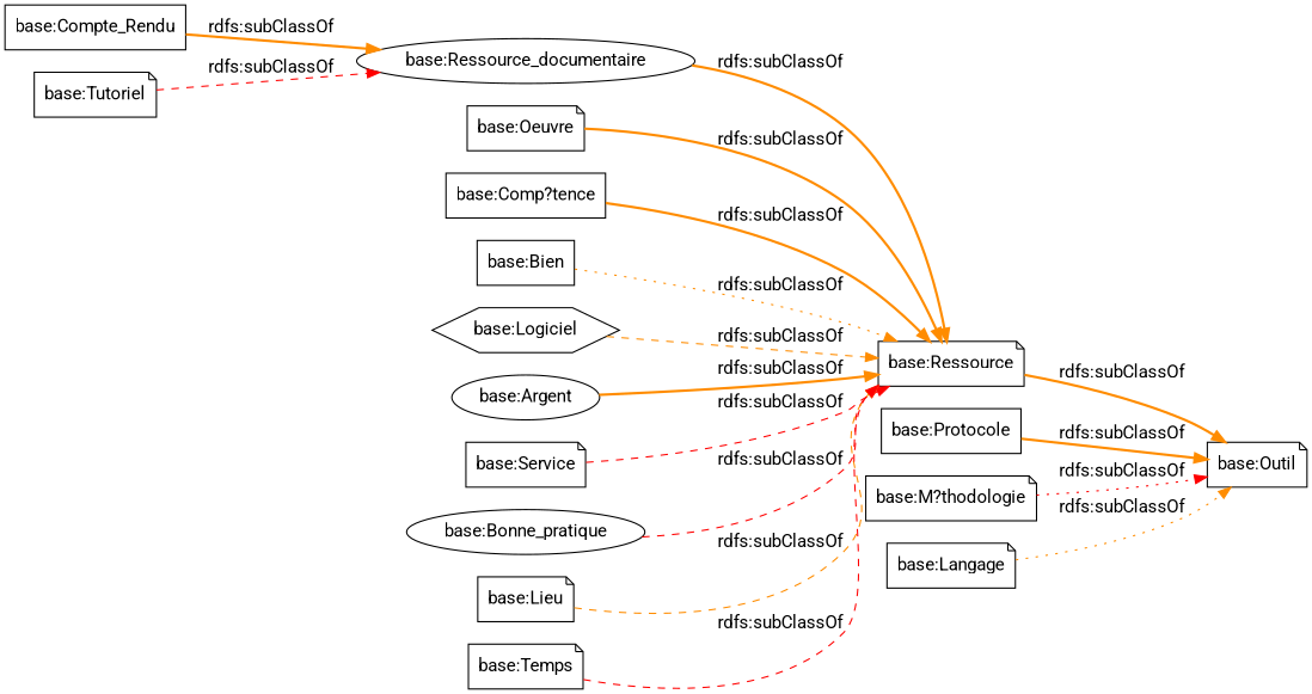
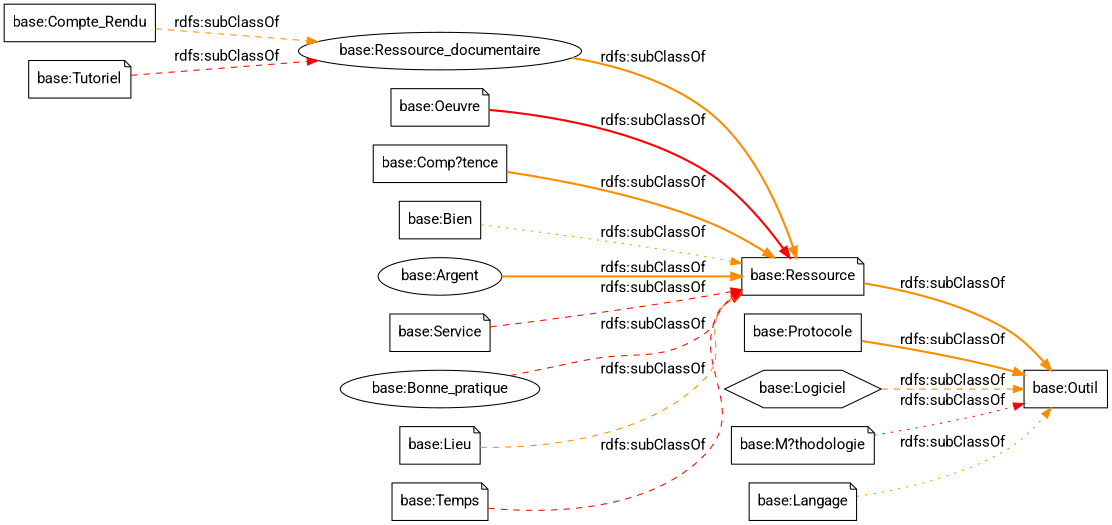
  digraph {
    fontname=Roboto
    rankdir=LR
    node [color=black fontname=Roboto shape=note]
    edge [color=darkorange fontname=Roboto style=bold]
    "base:Compte_Rendu" [shape=box]
    "base:Ressource_documentaire" [shape=ellipse]
    "base:Ressource"
    "base:Protocole" [shape=box]
-   "base:Outil"
+   "base:Outil" [shape=box]
    "base:Oeuvre"
    "base:Tutoriel"
    "base:Comp?tence" [shape=box]
    "base:Bien" [shape=box]
    "base:Logiciel" [shape=hexagon]
    "base:Argent" [shape=ellipse]
    "base:M?thodologie"
    "base:Service"
    "base:Bonne_pratique" [shape=ellipse]
    "base:Langage"
    "base:Lieu"
    "base:Temps"
-   "base:Compte_Rendu" -> "base:Ressource_documentaire" [label="rdfs:subClassOf"]
+   "base:Compte_Rendu" -> "base:Ressource_documentaire" [label="rdfs:subClassOf" style=dashed]
    "base:Ressource_documentaire" -> "base:Ressource" [label="rdfs:subClassOf"]
    "base:Ressource" -> "base:Outil" [label="rdfs:subClassOf"]
    "base:Protocole" -> "base:Outil" [label="rdfs:subClassOf"]
-   "base:Oeuvre" -> "base:Ressource" [label="rdfs:subClassOf"]
+   "base:Oeuvre" -> "base:Ressource" [color=red label="rdfs:subClassOf"]
    "base:Tutoriel" -> "base:Ressource_documentaire" [color=red label="rdfs:subClassOf" style=dashed]
    "base:Comp?tence" -> "base:Ressource" [label="rdfs:subClassOf"]
    "base:Bien" -> "base:Ressource" [label="rdfs:subClassOf" style=dotted]
-   "base:Logiciel" -> "base:Ressource" [label="rdfs:subClassOf" style=dashed]
+   "base:Logiciel" -> "base:Outil" [label="rdfs:subClassOf" style=dashed]
    "base:Argent" -> "base:Ressource" [label="rdfs:subClassOf"]
    "base:M?thodologie" -> "base:Outil" [color=red label="rdfs:subClassOf" style=dotted]
    "base:Service" -> "base:Ressource" [color=red label="rdfs:subClassOf" style=dashed]
    "base:Bonne_pratique" -> "base:Ressource" [color=red label="rdfs:subClassOf" style=dashed]
    "base:Langage" -> "base:Outil" [label="rdfs:subClassOf" style=dotted]
    "base:Lieu" -> "base:Ressource" [label="rdfs:subClassOf" style=dashed]
    "base:Temps" -> "base:Ressource" [color=red label="rdfs:subClassOf" style=dashed]
  }
